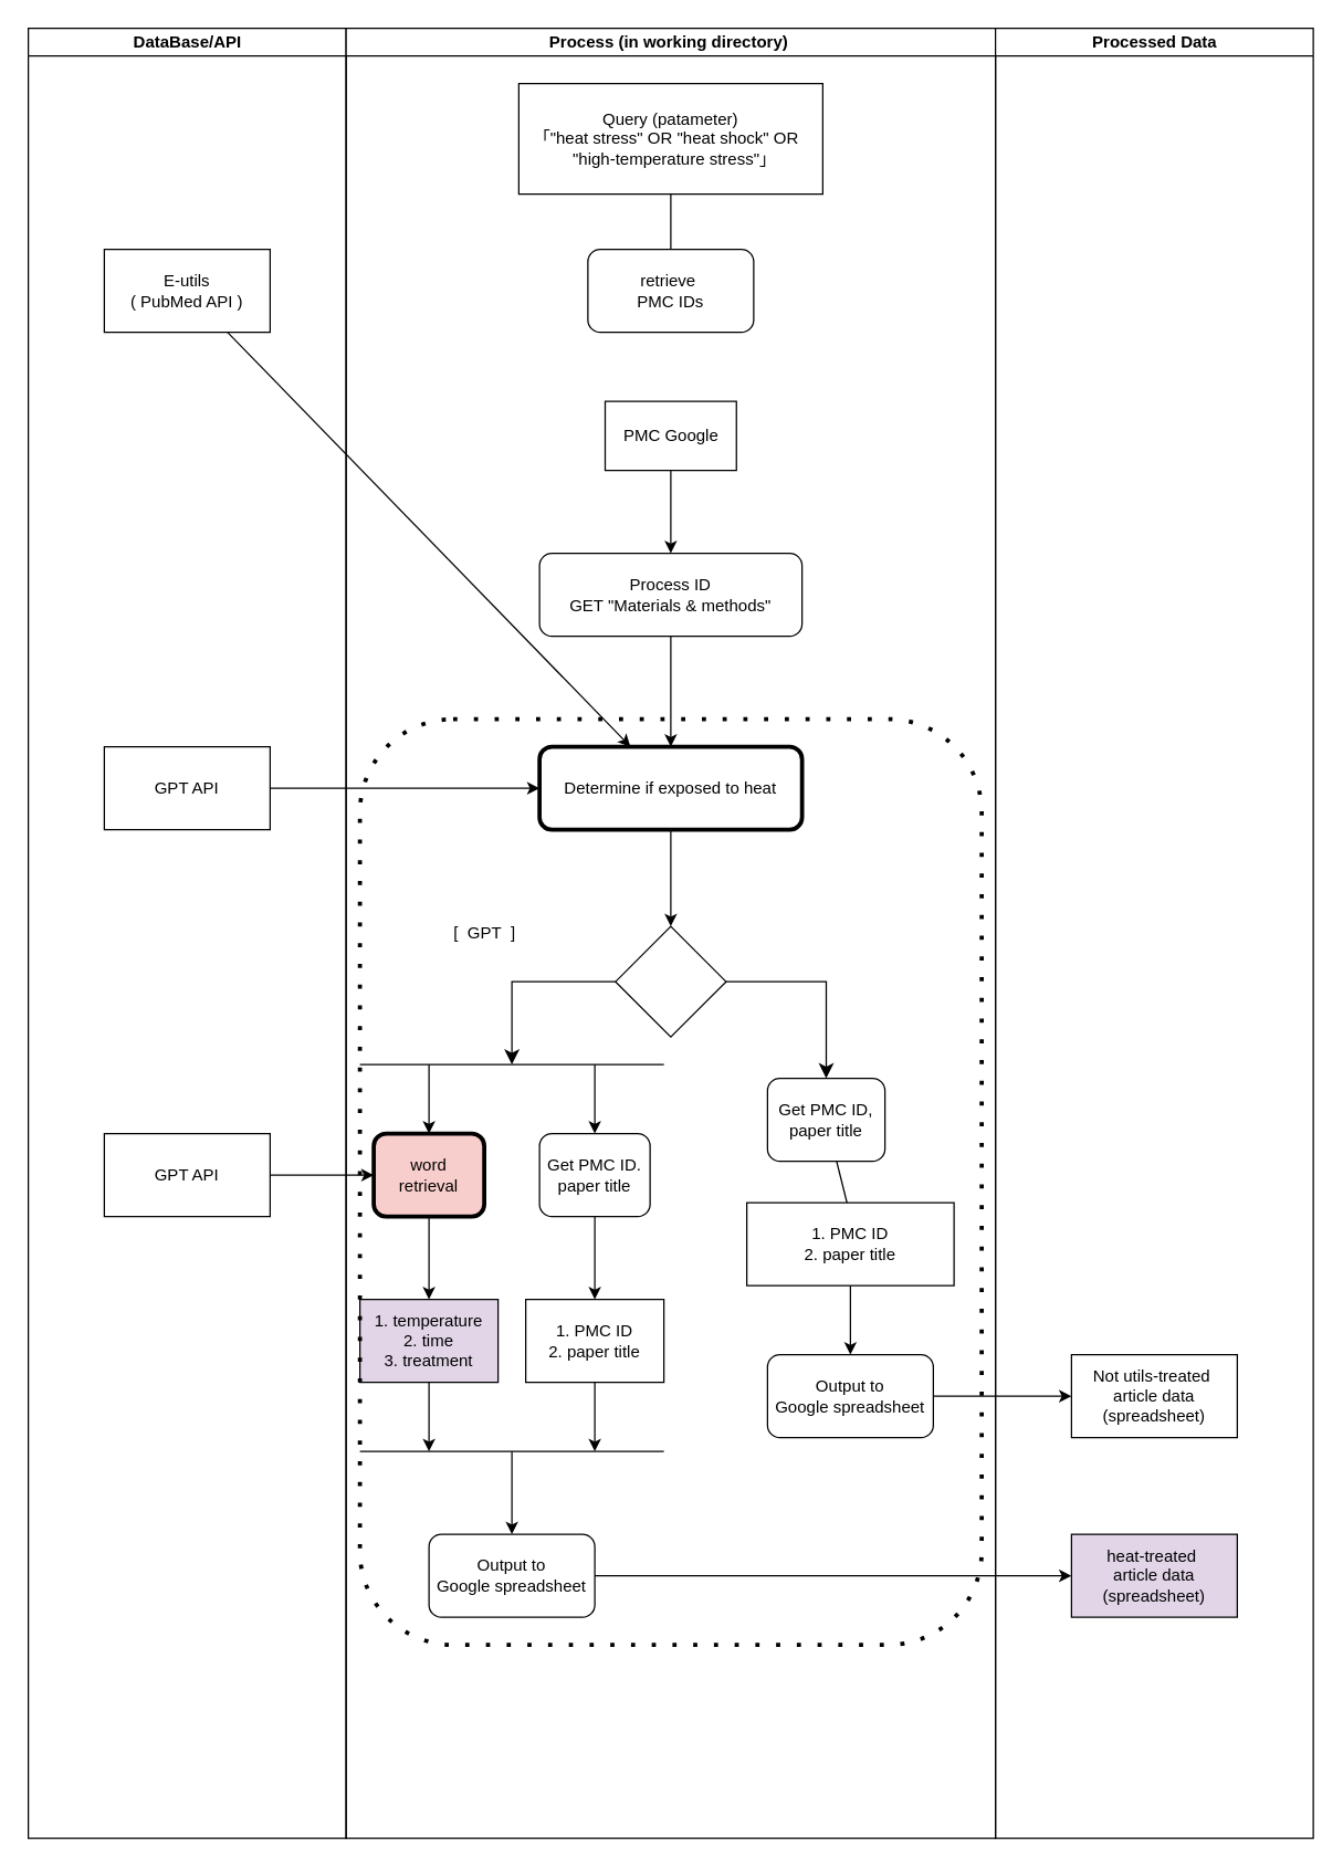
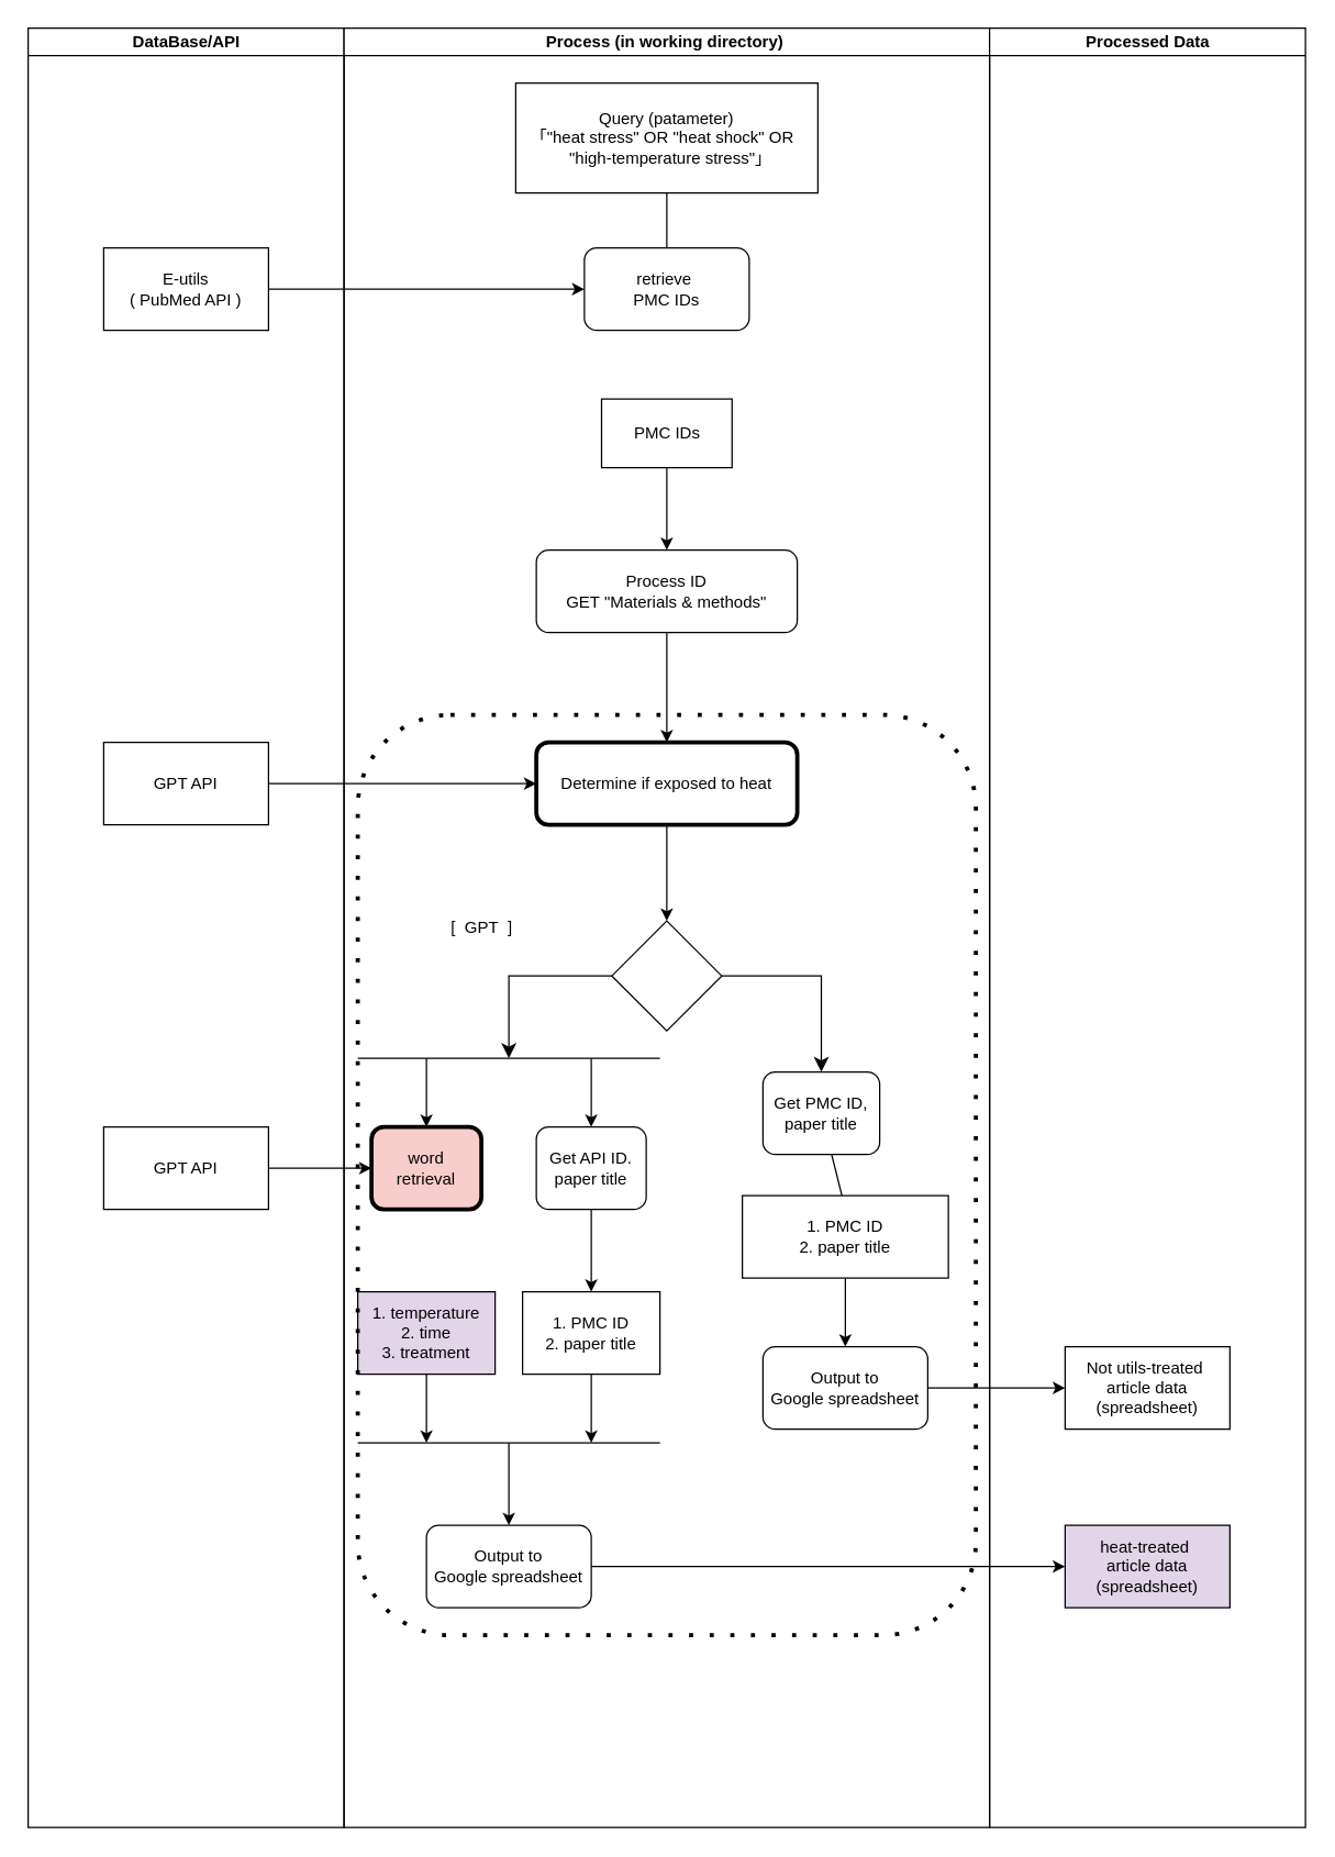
  <mxCell id="0" />
  <mxCell id="1" parent="0" />
  <mxCell id="2" value="DataBase/API" style="swimlane;startSize=20;html=1;fillColor=default;swimlaneFillColor=default;" parent="1" vertex="1"><mxGeometry x="20" y="20" width="230" height="1310" as="geometry" /></mxCell>
  <mxCell id="3" value="E-utils&lt;br&gt;( PubMed API )" style="rounded=0;whiteSpace=wrap;html=1;" parent="2" vertex="1"><mxGeometry x="55" y="160" width="120" height="60" as="geometry" /></mxCell>
  <mxCell id="4" value="GPT API" style="rounded=0;whiteSpace=wrap;html=1;" parent="2" vertex="1"><mxGeometry x="55" y="520" width="120" height="60" as="geometry" /></mxCell>
  <mxCell id="5" value="GPT API" style="rounded=0;whiteSpace=wrap;html=1;" vertex="1" parent="2"><mxGeometry x="55" y="800" width="120" height="60" as="geometry" /></mxCell>
  <mxCell id="6" value="Process (in working directory)&amp;nbsp;" style="swimlane;startSize=20;html=1;" parent="1" vertex="1"><mxGeometry x="250" y="20" width="470" height="1310" as="geometry" /></mxCell>
  <mxCell id="7" value="Query (patameter)&lt;br&gt;｢&quot;heat stress&quot; OR &quot;heat shock&quot; OR &quot;high-temperature stress&quot;｣" style="rounded=0;whiteSpace=wrap;html=1;" parent="6" vertex="1"><mxGeometry x="125" y="40" width="220" height="80" as="geometry" /></mxCell>
  <mxCell id="8" value="" style="endArrow=none;html=1;entryX=0.5;entryY=1;entryDx=0;entryDy=0;exitX=0.5;exitY=0;exitDx=0;exitDy=0;" parent="6" source="9" target="7" edge="1"><mxGeometry width="50" height="50" relative="1" as="geometry"><mxPoint x="279" y="270" as="sourcePoint" /><mxPoint x="329" y="220" as="targetPoint" /></mxGeometry></mxCell>
  <mxCell id="9" value="retrieve&amp;nbsp;&lt;br&gt;PMC IDs" style="rounded=1;whiteSpace=wrap;html=1;" parent="6" vertex="1"><mxGeometry x="175" y="160" width="120" height="60" as="geometry" /></mxCell>
  <mxCell id="10" value="1. temperature&lt;br&gt;2. time&lt;br&gt;3. treatment" style="rounded=0;whiteSpace=wrap;html=1;fillColor=#e1d5e7;" parent="6" vertex="1"><mxGeometry x="10" y="920" width="100" height="60" as="geometry" /></mxCell>
- <mxCell id="11" value="PMC Google" style="rounded=0;whiteSpace=wrap;html=1;" vertex="1" parent="6"><mxGeometry x="187.5" y="270" width="95" height="50" as="geometry" /></mxCell>
+ <mxCell id="11" value="PMC IDs" style="rounded=0;whiteSpace=wrap;html=1;" vertex="1" parent="6"><mxGeometry x="187.5" y="270" width="95" height="50" as="geometry" /></mxCell>
  <mxCell id="12" value="" style="edgeStyle=none;html=1;" edge="1" parent="6" source="13" target="29"><mxGeometry relative="1" as="geometry" /></mxCell>
- <mxCell id="13" value="Get PMC ID.&lt;br&gt;paper title" style="rounded=1;whiteSpace=wrap;html=1;" parent="6" vertex="1"><mxGeometry x="140" y="800" width="80" height="60" as="geometry" /></mxCell>
+ <mxCell id="13" value="Get API ID.&lt;br&gt;paper title" style="rounded=1;whiteSpace=wrap;html=1;" parent="6" vertex="1"><mxGeometry x="140" y="800" width="80" height="60" as="geometry" /></mxCell>
  <mxCell id="14" value="Process ID&lt;br&gt;GET &quot;Materials &amp;amp; methods&quot;" style="rounded=1;whiteSpace=wrap;html=1;" vertex="1" parent="6"><mxGeometry x="140" y="380" width="190" height="60" as="geometry" /></mxCell>
  <mxCell id="15" value="" style="endArrow=classic;html=1;exitX=0.5;exitY=1;exitDx=0;exitDy=0;" edge="1" parent="6" source="11" target="14"><mxGeometry width="50" height="50" relative="1" as="geometry"><mxPoint x="245" y="230" as="sourcePoint" /><mxPoint x="245" y="280" as="targetPoint" /></mxGeometry></mxCell>
  <mxCell id="16" value="" style="edgeStyle=none;html=1;" edge="1" parent="6" source="17" target="19"><mxGeometry relative="1" as="geometry" /></mxCell>
  <mxCell id="17" value="Determine if exposed to heat" style="rounded=1;whiteSpace=wrap;html=1;strokeWidth=3;" vertex="1" parent="6"><mxGeometry x="140" y="520" width="190" height="60" as="geometry" /></mxCell>
  <mxCell id="18" value="" style="endArrow=classic;html=1;exitX=0.5;exitY=1;exitDx=0;exitDy=0;entryX=0.5;entryY=0;entryDx=0;entryDy=0;" edge="1" parent="6" source="14" target="17"><mxGeometry width="50" height="50" relative="1" as="geometry"><mxPoint x="245" y="330" as="sourcePoint" /><mxPoint x="235" y="510" as="targetPoint" /></mxGeometry></mxCell>
  <mxCell id="19" value="" style="rhombus;whiteSpace=wrap;html=1;strokeWidth=1;fillColor=none;" vertex="1" parent="6"><mxGeometry x="195" y="650" width="80" height="80" as="geometry" /></mxCell>
  <mxCell id="20" value="[&amp;nbsp; GPT&amp;nbsp; ]" style="text;html=1;align=center;verticalAlign=middle;resizable=0;points=[];autosize=1;strokeColor=none;fillColor=none;" vertex="1" parent="6"><mxGeometry x="65" y="640" width="70" height="30" as="geometry" /></mxCell>
  <mxCell id="21" value="" style="edgeStyle=none;html=1;" edge="1" parent="6" source="22"><mxGeometry relative="1" as="geometry"><mxPoint x="365" y="860" as="targetPoint" /></mxGeometry></mxCell>
  <mxCell id="22" value="Get PMC ID, &lt;br&gt;paper title" style="rounded=1;whiteSpace=wrap;html=1;strokeWidth=1;fillColor=none;" vertex="1" parent="6"><mxGeometry x="305" y="760" width="85" height="60" as="geometry" /></mxCell>
  <mxCell id="23" value="" style="edgeStyle=none;html=1;" edge="1" parent="6" source="24" target="25"><mxGeometry relative="1" as="geometry" /></mxCell>
  <mxCell id="24" value="1. PMC ID&lt;br&gt;2. paper title" style="rounded=0;whiteSpace=wrap;html=1;" vertex="1" parent="6"><mxGeometry x="290" y="850" width="150" height="60" as="geometry" /></mxCell>
  <mxCell id="25" value="Output to &lt;br&gt;Google spreadsheet" style="rounded=1;whiteSpace=wrap;html=1;" vertex="1" parent="6"><mxGeometry x="305" y="960" width="120" height="60" as="geometry" /></mxCell>
  <mxCell id="26" value="" style="edgeStyle=segmentEdgeStyle;endArrow=classic;html=1;curved=0;rounded=0;endSize=8;startSize=8;exitX=1;exitY=0.5;exitDx=0;exitDy=0;entryX=0.5;entryY=0;entryDx=0;entryDy=0;" edge="1" parent="6" source="19" target="22"><mxGeometry width="50" height="50" relative="1" as="geometry"><mxPoint x="205" y="700" as="sourcePoint" /><mxPoint x="130" y="760" as="targetPoint" /></mxGeometry></mxCell>
- <mxCell id="27" value="" style="edgeStyle=none;html=1;" edge="1" parent="6" source="28" target="10"><mxGeometry relative="1" as="geometry" /></mxCell>
  <mxCell id="28" value="word &lt;br&gt;retrieval" style="rounded=1;whiteSpace=wrap;html=1;strokeWidth=3;fillColor=#f8cecc;" vertex="1" parent="6"><mxGeometry x="20" y="800" width="80" height="60" as="geometry" /></mxCell>
  <mxCell id="29" value="1. PMC ID&lt;br&gt;2. paper title" style="rounded=0;whiteSpace=wrap;html=1;" vertex="1" parent="6"><mxGeometry x="130" y="920" width="100" height="60" as="geometry" /></mxCell>
  <mxCell id="30" value="" style="endArrow=none;html=1;" edge="1" parent="6"><mxGeometry width="50" height="50" relative="1" as="geometry"><mxPoint x="230" y="1030" as="sourcePoint" /><mxPoint x="10" y="1030" as="targetPoint" /><Array as="points"><mxPoint x="120" y="1030" /></Array></mxGeometry></mxCell>
  <mxCell id="31" value="Output to &lt;br&gt;Google spreadsheet" style="rounded=1;whiteSpace=wrap;html=1;" vertex="1" parent="6"><mxGeometry x="60" y="1090" width="120" height="60" as="geometry" /></mxCell>
  <mxCell id="32" value="" style="rounded=1;whiteSpace=wrap;html=1;dashed=1;dashPattern=1 4;fillColor=none;strokeWidth=3;" vertex="1" parent="6"><mxGeometry x="10" y="500" width="450" height="670" as="geometry" /></mxCell>
  <mxCell id="33" value="Processed Data" style="swimlane;startSize=20;html=1;" parent="1" vertex="1"><mxGeometry x="720" y="20" width="230" height="1310" as="geometry" /></mxCell>
  <mxCell id="34" value="Not utils-treated&amp;nbsp;&lt;br&gt;article data&lt;br&gt;(spreadsheet)" style="rounded=0;whiteSpace=wrap;html=1;" parent="33" vertex="1"><mxGeometry x="55" y="960" width="120" height="60" as="geometry" /></mxCell>
  <mxCell id="35" value="heat-treated&amp;nbsp;&lt;br&gt;article data&lt;br&gt;(spreadsheet)" style="rounded=0;whiteSpace=wrap;html=1;fillColor=#e1d5e7;" parent="33" vertex="1"><mxGeometry x="55" y="1090" width="120" height="60" as="geometry" /></mxCell>
  <mxCell id="36" value="" style="endArrow=classic;html=1;entryX=0;entryY=0.5;entryDx=0;entryDy=0;exitX=1;exitY=0.5;exitDx=0;exitDy=0;" parent="1" source="4" target="17" edge="1"><mxGeometry width="50" height="50" relative="1" as="geometry"><mxPoint x="230" y="560" as="sourcePoint" /><mxPoint x="310" y="340" as="targetPoint" /></mxGeometry></mxCell>
- <mxCell id="37" value="" style="edgeStyle=none;html=1;" edge="1" parent="1" source="3" target="17"><mxGeometry relative="1" as="geometry" /></mxCell>
+ <mxCell id="37" value="" style="edgeStyle=none;html=1;" edge="1" parent="1" source="3" target="9"><mxGeometry relative="1" as="geometry" /></mxCell>
  <mxCell id="38" value="" style="edgeStyle=none;html=1;" edge="1" parent="1" source="25" target="34"><mxGeometry relative="1" as="geometry" /></mxCell>
  <mxCell id="39" value="" style="endArrow=none;html=1;" edge="1" parent="1"><mxGeometry width="50" height="50" relative="1" as="geometry"><mxPoint x="480" y="770" as="sourcePoint" /><mxPoint x="260" y="770" as="targetPoint" /></mxGeometry></mxCell>
  <mxCell id="40" value="" style="endArrow=classic;html=1;entryX=0.5;entryY=0;entryDx=0;entryDy=0;" edge="1" parent="1" target="13"><mxGeometry width="50" height="50" relative="1" as="geometry"><mxPoint x="430" y="770" as="sourcePoint" /><mxPoint x="380" y="820" as="targetPoint" /></mxGeometry></mxCell>
  <mxCell id="41" value="" style="edgeStyle=segmentEdgeStyle;endArrow=classic;html=1;curved=0;rounded=0;endSize=8;startSize=8;exitX=0;exitY=0.5;exitDx=0;exitDy=0;" edge="1" parent="1" source="19"><mxGeometry width="50" height="50" relative="1" as="geometry"><mxPoint x="540" y="990" as="sourcePoint" /><mxPoint x="370" y="770" as="targetPoint" /></mxGeometry></mxCell>
  <mxCell id="42" value="" style="endArrow=classic;html=1;entryX=0.5;entryY=0;entryDx=0;entryDy=0;" edge="1" parent="1" target="28"><mxGeometry width="50" height="50" relative="1" as="geometry"><mxPoint x="310" y="770" as="sourcePoint" /><mxPoint x="440" y="830" as="targetPoint" /></mxGeometry></mxCell>
  <mxCell id="43" value="" style="edgeStyle=none;html=1;" edge="1" parent="1" source="5" target="28"><mxGeometry relative="1" as="geometry" /></mxCell>
  <mxCell id="44" style="edgeStyle=none;html=1;" edge="1" parent="1" source="10"><mxGeometry relative="1" as="geometry"><mxPoint x="310" y="1050" as="targetPoint" /></mxGeometry></mxCell>
  <mxCell id="45" style="edgeStyle=none;html=1;exitX=0.5;exitY=1;exitDx=0;exitDy=0;" edge="1" parent="1" source="29"><mxGeometry relative="1" as="geometry"><mxPoint x="430" y="1050" as="targetPoint" /></mxGeometry></mxCell>
  <mxCell id="46" style="edgeStyle=none;html=1;entryX=0.5;entryY=0;entryDx=0;entryDy=0;" edge="1" parent="1" target="31"><mxGeometry relative="1" as="geometry"><mxPoint x="330" y="1070" as="targetPoint" /><mxPoint x="370" y="1050" as="sourcePoint" /></mxGeometry></mxCell>
  <mxCell id="47" value="" style="endArrow=classic;html=1;exitX=1;exitY=0.5;exitDx=0;exitDy=0;entryX=0;entryY=0.5;entryDx=0;entryDy=0;" parent="1" source="31" target="35" edge="1"><mxGeometry width="50" height="50" relative="1" as="geometry"><mxPoint x="495" y="1210" as="sourcePoint" /><mxPoint x="610" y="700" as="targetPoint" /></mxGeometry></mxCell>
